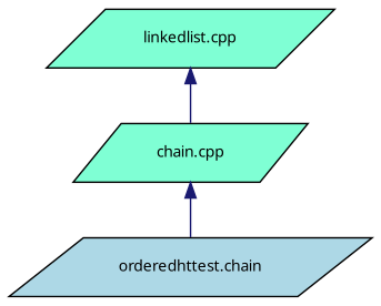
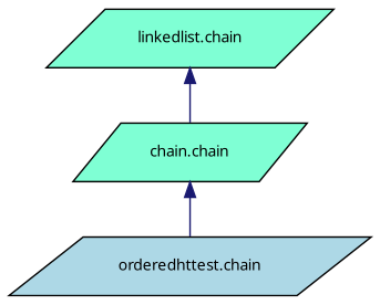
  digraph {
    fontname="Noto Sans"
    node [color=black fillcolor=aquamarine fontname="Noto Sans" fontsize=10 shape=parallelogram style=filled]
    edge [color=midnightblue dir=back fontname="Noto Sans" fontsize=10 labelfontname=Helvetica labelfontsize=10 style=solid]
-   n1 [fontcolor=black height=0.2 label="linkedlist.cpp" width=0.4]
-   n2 [height=0.2 label="chain.cpp" width=0.4]
+   n1 [fontcolor=black height=0.2 label="linkedlist.chain" width=0.4]
+   n2 [height=0.2 label="chain.chain" width=0.4]
    n3 [fillcolor=lightblue height=0.2 label="orderedhttest.chain" width=0.4]
    n1 -> n2
    n2 -> n3
  }
